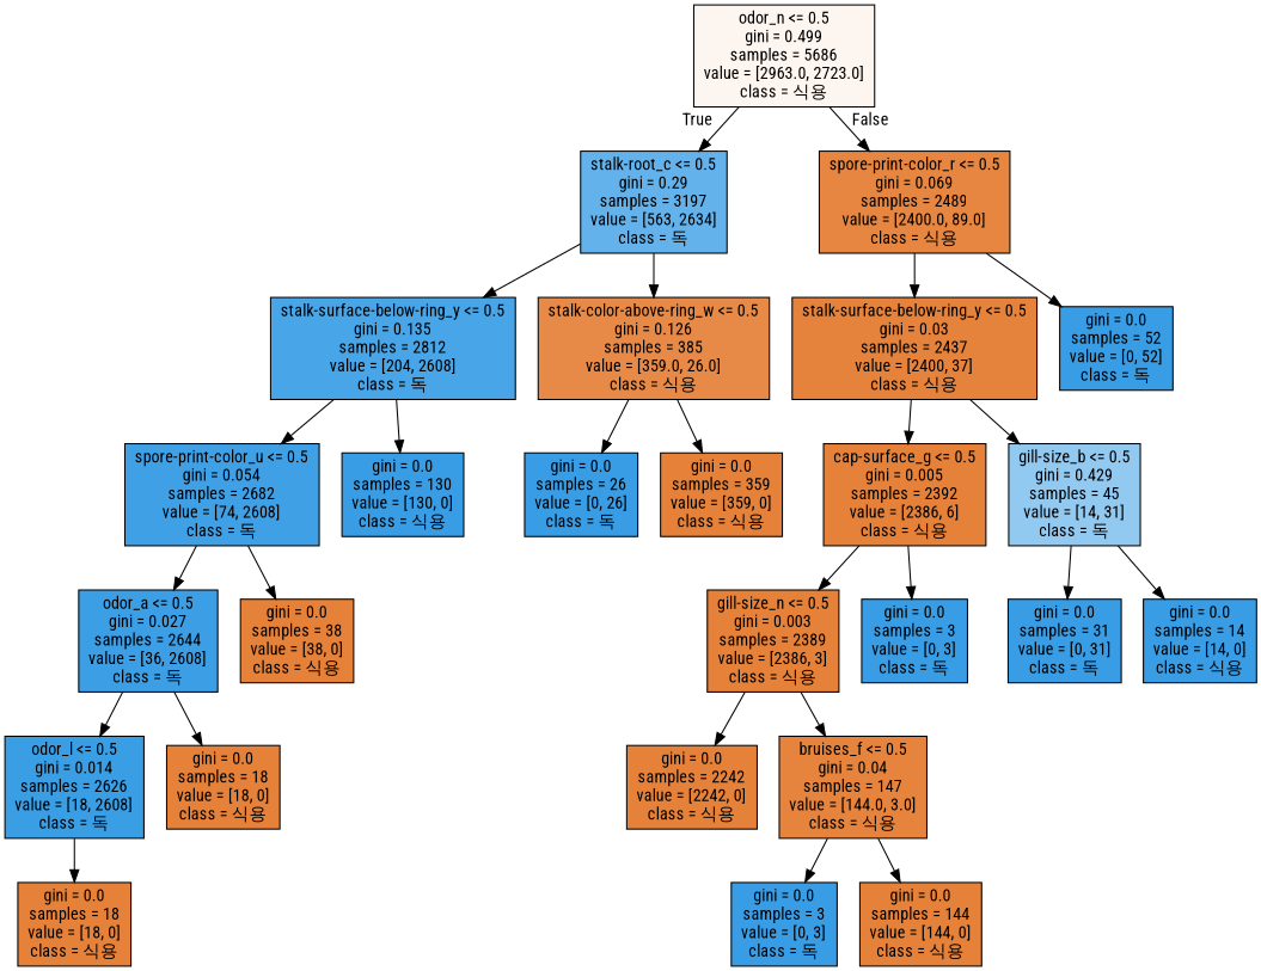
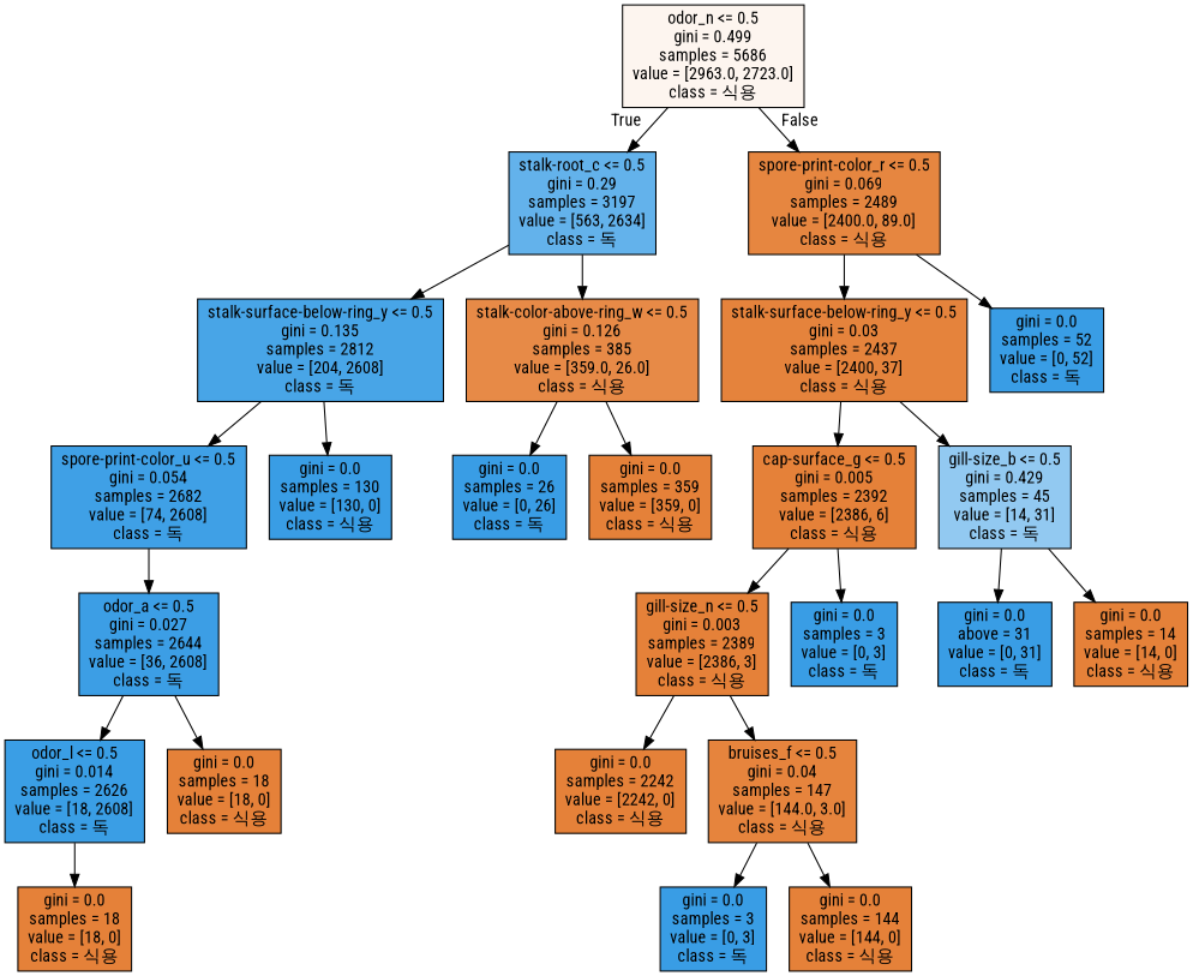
  digraph {
    fontname="Roboto Condensed"
    node [color=black fillcolor="#e58139" fontname="Roboto Condensed" shape=box style=filled]
    edge [fontname="Roboto Condensed"]
    n1 [fillcolor="#fdf5ef" label="odor_n <= 0.5\ngini = 0.499\nsamples = 5686\nvalue = [2963.0, 2723.0]\nclass = 식용"]
    n2 [fillcolor="#63b2eb" label="stalk-root_c <= 0.5\ngini = 0.29\nsamples = 3197\nvalue = [563, 2634]\nclass = 독"]
    n3 [fillcolor="#e68640" label="spore-print-color_r <= 0.5\ngini = 0.069\nsamples = 2489\nvalue = [2400.0, 89.0]\nclass = 식용"]
    n4 [fillcolor="#48a5e7" label="stalk-surface-below-ring_y <= 0.5\ngini = 0.135\nsamples = 2812\nvalue = [204, 2608]\nclass = 독"]
    n5 [fillcolor="#e78a47" label="stalk-color-above-ring_w <= 0.5\ngini = 0.126\nsamples = 385\nvalue = [359.0, 26.0]\nclass = 식용"]
    n6 [fillcolor="#e5833c" label="stalk-surface-below-ring_y <= 0.5\ngini = 0.03\nsamples = 2437\nvalue = [2400, 37]\nclass = 식용"]
    n7 [fillcolor="#399de5" label="gini = 0.0\nsamples = 52\nvalue = [0, 52]\nclass = 독"]
    n8 [fillcolor="#3fa0e6" label="spore-print-color_u <= 0.5\ngini = 0.054\nsamples = 2682\nvalue = [74, 2608]\nclass = 독"]
    n9 [fillcolor="#399de5" label="gini = 0.0\nsamples = 130\nvalue = [130, 0]\nclass = 식용"]
    n10 [fillcolor="#399de5" label="gini = 0.0\nsamples = 26\nvalue = [0, 26]\nclass = 독"]
    n11 [label="gini = 0.0\nsamples = 359\nvalue = [359, 0]\nclass = 식용"]
    n12 [fillcolor="#3c9ee5" label="odor_a <= 0.5\ngini = 0.027\nsamples = 2644\nvalue = [36, 2608]\nclass = 독"]
-   n13 [label="gini = 0.0\nsamples = 38\nvalue = [38, 0]\nclass = 식용"]
    n14 [fillcolor="#3a9ee5" label="odor_l <= 0.5\ngini = 0.014\nsamples = 2626\nvalue = [18, 2608]\nclass = 독"]
    n15 [label="gini = 0.0\nsamples = 18\nvalue = [18, 0]\nclass = 식용"]
    n16 [label="gini = 0.0\nsamples = 18\nvalue = [18, 0]\nclass = 식용"]
    n17 [label="cap-surface_g <= 0.5\ngini = 0.005\nsamples = 2392\nvalue = [2386, 6]\nclass = 식용"]
    n18 [fillcolor="#92c9f1" label="gill-size_b <= 0.5\ngini = 0.429\nsamples = 45\nvalue = [14, 31]\nclass = 독"]
    n19 [label="gill-size_n <= 0.5\ngini = 0.003\nsamples = 2389\nvalue = [2386, 3]\nclass = 식용"]
    n20 [fillcolor="#399de5" label="gini = 0.0\nsamples = 3\nvalue = [0, 3]\nclass = 독"]
-   n21 [fillcolor="#399de5" label="gini = 0.0\nsamples = 31\nvalue = [0, 31]\nclass = 독"]
-   n22 [fillcolor="#399de5" label="gini = 0.0\nsamples = 14\nvalue = [14, 0]\nclass = 식용"]
+   n21 [fillcolor="#399de5" label="gini = 0.0\nabove = 31\nvalue = [0, 31]\nclass = 독"]
+   n22 [label="gini = 0.0\nsamples = 14\nvalue = [14, 0]\nclass = 식용"]
    n23 [label="gini = 0.0\nsamples = 2242\nvalue = [2242, 0]\nclass = 식용"]
    n24 [fillcolor="#e6843d" label="bruises_f <= 0.5\ngini = 0.04\nsamples = 147\nvalue = [144.0, 3.0]\nclass = 식용"]
    n25 [fillcolor="#399de5" label="gini = 0.0\nsamples = 3\nvalue = [0, 3]\nclass = 독"]
    n26 [label="gini = 0.0\nsamples = 144\nvalue = [144, 0]\nclass = 식용"]
    n1 -> n2 [headlabel=True labelangle=45 labeldistance=2.5]
    n1 -> n3 [headlabel=False labelangle=-45 labeldistance=2.5]
    n2 -> n4
    n2 -> n5
    n3 -> n6
    n3 -> n7
    n4 -> n8
    n4 -> n9
    n5 -> n10
    n5 -> n11
    n6 -> n17
    n6 -> n18
    n8 -> n12
-   n8 -> n13
    n12 -> n14
    n12 -> n15
    n14 -> n16
    n17 -> n19
    n17 -> n20
    n18 -> n21
    n18 -> n22
    n19 -> n23
    n19 -> n24
    n24 -> n25
    n24 -> n26
  }
